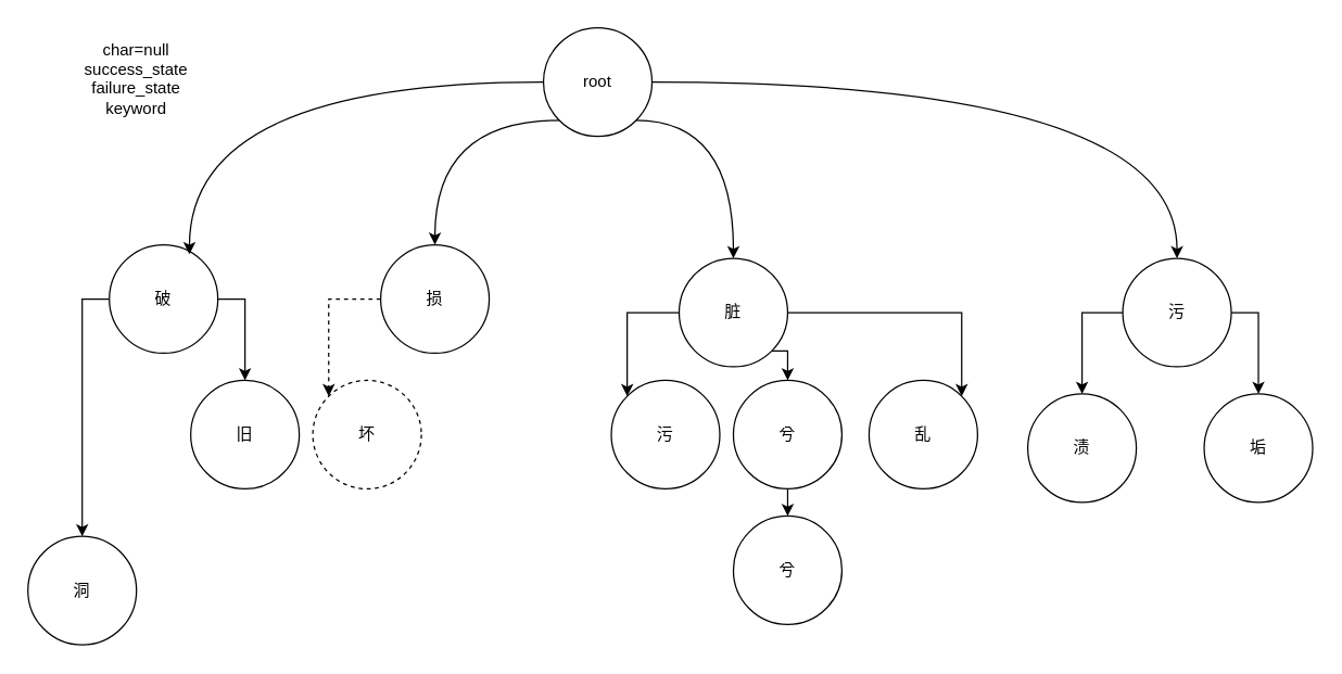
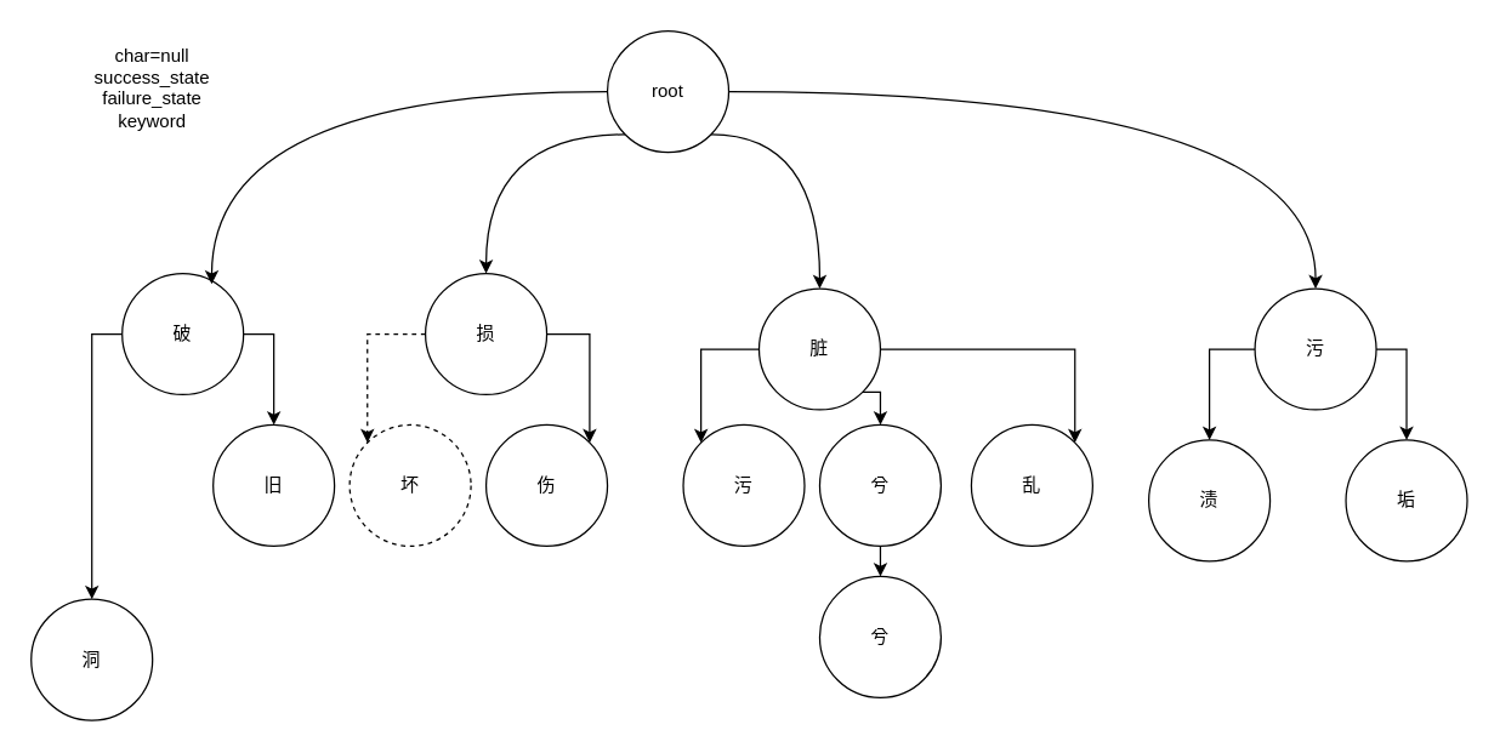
  <mxCell id="0" />
  <mxCell id="1" parent="0" />
  <mxCell id="2" style="edgeStyle=orthogonalEdgeStyle;rounded=0;orthogonalLoop=1;jettySize=auto;html=1;exitX=0;exitY=1;exitDx=0;exitDy=0;entryX=0.5;entryY=0;entryDx=0;entryDy=0;curved=1;" parent="1" source="5" target="13" edge="1"><mxGeometry relative="1" as="geometry" /></mxCell>
  <mxCell id="3" style="edgeStyle=orthogonalEdgeStyle;rounded=0;orthogonalLoop=1;jettySize=auto;html=1;exitX=1;exitY=1;exitDx=0;exitDy=0;entryX=0.5;entryY=0;entryDx=0;entryDy=0;curved=1;" parent="1" source="5" target="19" edge="1"><mxGeometry relative="1" as="geometry" /></mxCell>
  <mxCell id="4" style="edgeStyle=orthogonalEdgeStyle;rounded=0;orthogonalLoop=1;jettySize=auto;html=1;exitX=1;exitY=0.5;exitDx=0;exitDy=0;curved=1;" parent="1" source="5" target="23" edge="1"><mxGeometry relative="1" as="geometry" /></mxCell>
  <mxCell id="5" value="&lt;div&gt;root&lt;/div&gt;" style="ellipse;whiteSpace=wrap;html=1;aspect=fixed;" parent="1" vertex="1"><mxGeometry x="400" y="20" width="80" height="80" as="geometry" /></mxCell>
  <mxCell id="6" value="&lt;div&gt;&lt;br class=&quot;Apple-interchange-newline&quot;&gt;char=null&lt;/div&gt;&lt;div&gt;success_state&lt;/div&gt;&lt;div&gt;failure_state&lt;/div&gt;&lt;div&gt;keyword&lt;/div&gt;&lt;div&gt;&lt;br&gt;&lt;/div&gt;&lt;div&gt;&lt;br&gt;&lt;/div&gt;" style="text;html=1;align=center;verticalAlign=middle;whiteSpace=wrap;rounded=0;" parent="1" vertex="1"><mxGeometry x="40" y="20" width="120" height="90" as="geometry" /></mxCell>
  <mxCell id="7" style="edgeStyle=orthogonalEdgeStyle;rounded=0;orthogonalLoop=1;jettySize=auto;html=1;exitX=0;exitY=0.5;exitDx=0;exitDy=0;entryX=0.5;entryY=0;entryDx=0;entryDy=0;" parent="1" source="9" target="10" edge="1"><mxGeometry relative="1" as="geometry" /></mxCell>
  <mxCell id="8" style="edgeStyle=orthogonalEdgeStyle;rounded=0;orthogonalLoop=1;jettySize=auto;html=1;exitX=1;exitY=0.5;exitDx=0;exitDy=0;entryX=0.5;entryY=0;entryDx=0;entryDy=0;" parent="1" source="9" target="27" edge="1"><mxGeometry relative="1" as="geometry" /></mxCell>
  <mxCell id="9" value="&lt;div&gt;破&lt;/div&gt;" style="ellipse;whiteSpace=wrap;html=1;aspect=fixed;" parent="1" vertex="1"><mxGeometry x="80" y="180" width="80" height="80" as="geometry" /></mxCell>
  <mxCell id="10" value="&lt;div&gt;洞&lt;/div&gt;" style="ellipse;whiteSpace=wrap;html=1;aspect=fixed;" parent="1" vertex="1"><mxGeometry x="20" y="395" width="80" height="80" as="geometry" /></mxCell>
+ <mxCell id="11" style="edgeStyle=orthogonalEdgeStyle;rounded=0;orthogonalLoop=1;jettySize=auto;html=1;exitX=1;exitY=0.5;exitDx=0;exitDy=0;entryX=1;entryY=0;entryDx=0;entryDy=0;" parent="1" source="13" target="26" edge="1"><mxGeometry relative="1" as="geometry" /></mxCell>
  <mxCell id="12" style="edgeStyle=orthogonalEdgeStyle;rounded=0;orthogonalLoop=1;jettySize=auto;html=1;exitX=0;exitY=0.5;exitDx=0;exitDy=0;entryX=0;entryY=0;entryDx=0;entryDy=0;dashed=1;" parent="1" source="13" target="14" edge="1"><mxGeometry relative="1" as="geometry" /></mxCell>
  <mxCell id="13" value="&lt;div&gt;损&lt;/div&gt;" style="ellipse;whiteSpace=wrap;html=1;aspect=fixed;" parent="1" vertex="1"><mxGeometry x="280" y="180" width="80" height="80" as="geometry" /></mxCell>
  <mxCell id="14" value="&lt;div&gt;坏&lt;/div&gt;" style="ellipse;whiteSpace=wrap;html=1;aspect=fixed;dashed=1;" parent="1" vertex="1"><mxGeometry x="230" y="280" width="80" height="80" as="geometry" /></mxCell>
  <mxCell id="15" value="&lt;div&gt;渍&lt;/div&gt;" style="ellipse;whiteSpace=wrap;html=1;aspect=fixed;" parent="1" vertex="1"><mxGeometry x="757" y="290" width="80" height="80" as="geometry" /></mxCell>
  <mxCell id="16" style="edgeStyle=orthogonalEdgeStyle;rounded=0;orthogonalLoop=1;jettySize=auto;html=1;exitX=0;exitY=0.5;exitDx=0;exitDy=0;entryX=0;entryY=0;entryDx=0;entryDy=0;" parent="1" source="19" target="24" edge="1"><mxGeometry relative="1" as="geometry" /></mxCell>
  <mxCell id="17" style="edgeStyle=orthogonalEdgeStyle;rounded=0;orthogonalLoop=1;jettySize=auto;html=1;exitX=1;exitY=0.5;exitDx=0;exitDy=0;entryX=1;entryY=0;entryDx=0;entryDy=0;" parent="1" source="19" target="20" edge="1"><mxGeometry relative="1" as="geometry" /></mxCell>
  <mxCell id="18" style="edgeStyle=orthogonalEdgeStyle;rounded=0;orthogonalLoop=1;jettySize=auto;html=1;exitX=1;exitY=1;exitDx=0;exitDy=0;entryX=0.5;entryY=0;entryDx=0;entryDy=0;" parent="1" source="19" target="31" edge="1"><mxGeometry relative="1" as="geometry" /></mxCell>
  <mxCell id="19" value="脏" style="ellipse;whiteSpace=wrap;html=1;aspect=fixed;" parent="1" vertex="1"><mxGeometry x="500" y="190" width="80" height="80" as="geometry" /></mxCell>
  <mxCell id="20" value="乱" style="ellipse;whiteSpace=wrap;html=1;aspect=fixed;" parent="1" vertex="1"><mxGeometry x="640" y="280" width="80" height="80" as="geometry" /></mxCell>
  <mxCell id="21" style="edgeStyle=orthogonalEdgeStyle;rounded=0;orthogonalLoop=1;jettySize=auto;html=1;exitX=0;exitY=0.5;exitDx=0;exitDy=0;" parent="1" source="23" target="15" edge="1"><mxGeometry relative="1" as="geometry" /></mxCell>
  <mxCell id="22" style="edgeStyle=orthogonalEdgeStyle;rounded=0;orthogonalLoop=1;jettySize=auto;html=1;exitX=1;exitY=0.5;exitDx=0;exitDy=0;entryX=0.5;entryY=0;entryDx=0;entryDy=0;" parent="1" source="23" target="25" edge="1"><mxGeometry relative="1" as="geometry" /></mxCell>
  <mxCell id="23" value="&lt;div&gt;污&lt;/div&gt;" style="ellipse;whiteSpace=wrap;html=1;aspect=fixed;" parent="1" vertex="1"><mxGeometry x="827" y="190" width="80" height="80" as="geometry" /></mxCell>
  <mxCell id="24" value="&lt;div&gt;污&lt;/div&gt;" style="ellipse;whiteSpace=wrap;html=1;aspect=fixed;" parent="1" vertex="1"><mxGeometry x="450" y="280" width="80" height="80" as="geometry" /></mxCell>
  <mxCell id="25" value="垢" style="ellipse;whiteSpace=wrap;html=1;aspect=fixed;" parent="1" vertex="1"><mxGeometry x="887" y="290" width="80" height="80" as="geometry" /></mxCell>
+ <mxCell id="26" value="伤" style="ellipse;whiteSpace=wrap;html=1;aspect=fixed;" parent="1" vertex="1"><mxGeometry x="320" y="280" width="80" height="80" as="geometry" /></mxCell>
  <mxCell id="27" value="旧" style="ellipse;whiteSpace=wrap;html=1;aspect=fixed;" parent="1" vertex="1"><mxGeometry x="140" y="280" width="80" height="80" as="geometry" /></mxCell>
  <mxCell id="28" style="edgeStyle=orthogonalEdgeStyle;rounded=0;orthogonalLoop=1;jettySize=auto;html=1;exitX=0;exitY=0.5;exitDx=0;exitDy=0;entryX=0.738;entryY=0.088;entryDx=0;entryDy=0;entryPerimeter=0;curved=1;" parent="1" source="5" target="9" edge="1"><mxGeometry relative="1" as="geometry" /></mxCell>
  <mxCell id="29" value="&lt;div&gt;兮&lt;/div&gt;" style="ellipse;whiteSpace=wrap;html=1;aspect=fixed;" parent="1" vertex="1"><mxGeometry x="540" y="380" width="80" height="80" as="geometry" /></mxCell>
  <mxCell id="30" style="edgeStyle=orthogonalEdgeStyle;rounded=0;orthogonalLoop=1;jettySize=auto;html=1;exitX=0.5;exitY=1;exitDx=0;exitDy=0;entryX=0.5;entryY=0;entryDx=0;entryDy=0;" parent="1" source="31" target="29" edge="1"><mxGeometry relative="1" as="geometry" /></mxCell>
  <mxCell id="31" value="兮" style="ellipse;whiteSpace=wrap;html=1;aspect=fixed;" parent="1" vertex="1"><mxGeometry x="540" y="280" width="80" height="80" as="geometry" /></mxCell>
